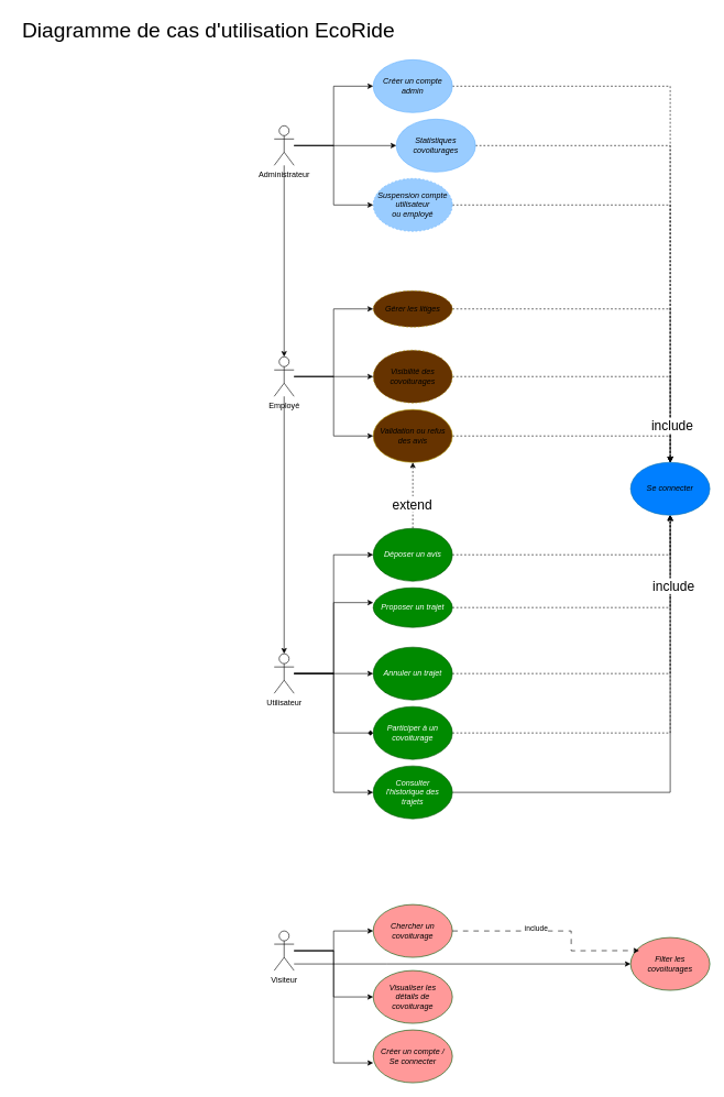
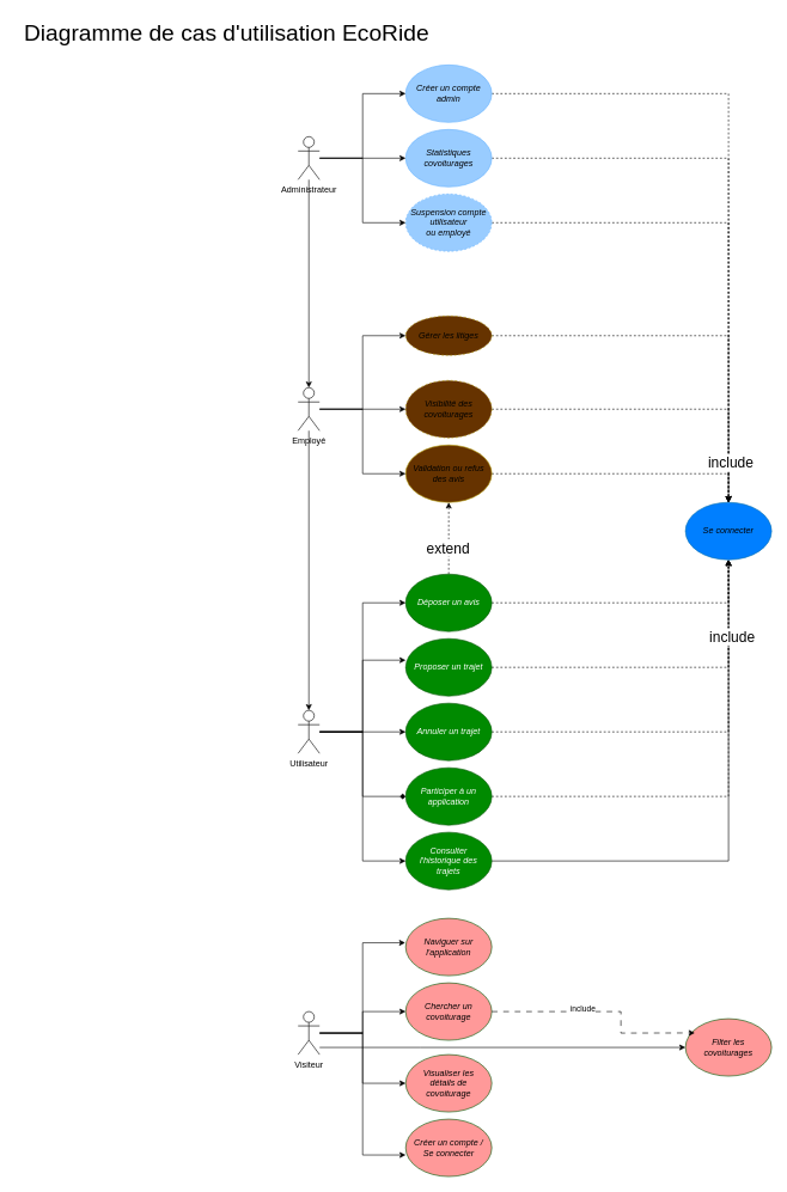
  <mxCell id="0" />
  <mxCell id="1" parent="0" />
  <mxCell id="2" style="edgeStyle=orthogonalEdgeStyle;rounded=0;orthogonalLoop=1;jettySize=auto;html=1;entryX=0.5;entryY=0;entryDx=0;entryDy=0;dashed=1;" parent="1" source="3" target="28" edge="1"><mxGeometry relative="1" as="geometry" /></mxCell>
  <mxCell id="3" value="&lt;font color=&quot;#000000&quot;&gt;Créer un compte admin&lt;/font&gt;" style="ellipse;whiteSpace=wrap;html=1;fillColor=#99CCFF;strokeColor=#66B2FF;fontColor=#ffffff;fontStyle=2" parent="1" vertex="1"><mxGeometry x="565" y="90" width="120" height="80" as="geometry" /></mxCell>
  <mxCell id="4" style="edgeStyle=orthogonalEdgeStyle;rounded=0;orthogonalLoop=1;jettySize=auto;html=1;entryX=0.5;entryY=0;entryDx=0;entryDy=0;dashed=1;" parent="1" source="5" target="28" edge="1"><mxGeometry relative="1" as="geometry" /></mxCell>
- <mxCell id="5" value="&lt;font color=&quot;#000000&quot;&gt;Statistiques covoiturages&lt;/font&gt;" style="ellipse;whiteSpace=wrap;html=1;fillColor=#99CCFF;strokeColor=#66B2FF;fontColor=#ffffff;fontStyle=2" parent="1" vertex="1"><mxGeometry x="600" y="180" width="120" height="80" as="geometry" /></mxCell>
+ <mxCell id="5" value="&lt;font color=&quot;#000000&quot;&gt;Statistiques covoiturages&lt;/font&gt;" style="ellipse;whiteSpace=wrap;html=1;fillColor=#99CCFF;strokeColor=#66B2FF;fontColor=#ffffff;fontStyle=2" parent="1" vertex="1"><mxGeometry x="565" y="180" width="120" height="80" as="geometry" /></mxCell>
  <mxCell id="6" style="edgeStyle=orthogonalEdgeStyle;rounded=0;orthogonalLoop=1;jettySize=auto;html=1;entryX=0.5;entryY=0;entryDx=0;entryDy=0;dashed=1;" parent="1" source="7" target="28" edge="1"><mxGeometry relative="1" as="geometry" /></mxCell>
  <mxCell id="7" value="&lt;font color=&quot;#000000&quot;&gt;Suspension compte utilisateur&lt;/font&gt;&lt;div&gt;&lt;font color=&quot;#000000&quot;&gt;ou employé&lt;/font&gt;&lt;/div&gt;" style="ellipse;whiteSpace=wrap;html=1;fillColor=#99CCFF;strokeColor=#66B2FF;fontColor=#ffffff;fontStyle=2;dashed=1;" parent="1" vertex="1"><mxGeometry x="565" y="270" width="120" height="80" as="geometry" /></mxCell>
  <mxCell id="8" style="edgeStyle=orthogonalEdgeStyle;rounded=0;orthogonalLoop=1;jettySize=auto;html=1;dashed=1;entryX=0.5;entryY=0;entryDx=0;entryDy=0;" parent="1" source="9" target="28" edge="1"><mxGeometry relative="1" as="geometry"><mxPoint x="1245" y="680" as="targetPoint" /></mxGeometry></mxCell>
  <mxCell id="9" value="Gérer les litiges" style="ellipse;whiteSpace=wrap;html=1;fillColor=#663300;strokeColor=#B09500;fontColor=#000000;fontStyle=2;dashed=1;" parent="1" vertex="1"><mxGeometry x="565" y="440" width="120" height="55" as="geometry" /></mxCell>
  <mxCell id="10" style="edgeStyle=orthogonalEdgeStyle;rounded=0;orthogonalLoop=1;jettySize=auto;html=1;entryX=0.5;entryY=0;entryDx=0;entryDy=0;dashed=1;" parent="1" source="12" target="28" edge="1"><mxGeometry relative="1" as="geometry" /></mxCell>
  <mxCell id="11" value="&lt;font style=&quot;font-size: 20px;&quot;&gt;include&lt;/font&gt;" style="edgeLabel;html=1;align=center;verticalAlign=middle;resizable=0;points=[];" parent="10" vertex="1" connectable="0"><mxGeometry x="0.756" y="2" relative="1" as="geometry"><mxPoint y="-1" as="offset" /></mxGeometry></mxCell>
  <mxCell id="12" value="&lt;div&gt;Visibilité des&lt;/div&gt;&lt;div&gt;covoiturages&lt;/div&gt;" style="ellipse;whiteSpace=wrap;html=1;fillColor=#663300;strokeColor=#B09500;fontColor=#000000;fontStyle=2;dashed=1;" parent="1" vertex="1"><mxGeometry x="565" y="530" width="120" height="80" as="geometry" /></mxCell>
  <mxCell id="13" style="edgeStyle=orthogonalEdgeStyle;rounded=0;orthogonalLoop=1;jettySize=auto;html=1;entryX=0.5;entryY=0;entryDx=0;entryDy=0;dashed=1;" parent="1" source="14" target="28" edge="1"><mxGeometry relative="1" as="geometry" /></mxCell>
  <mxCell id="14" value="&lt;div&gt;Validation ou refus&lt;/div&gt;&lt;div&gt;des avis&lt;/div&gt;" style="ellipse;whiteSpace=wrap;html=1;fillColor=#663300;strokeColor=#B09500;fontColor=#000000;fontStyle=2" parent="1" vertex="1"><mxGeometry x="565" y="620" width="120" height="80" as="geometry" /></mxCell>
  <mxCell id="15" style="edgeStyle=orthogonalEdgeStyle;rounded=0;orthogonalLoop=1;jettySize=auto;html=1;entryX=0.5;entryY=1;entryDx=0;entryDy=0;dashed=1;" parent="1" source="18" target="28" edge="1"><mxGeometry relative="1" as="geometry" /></mxCell>
  <mxCell id="16" style="edgeStyle=orthogonalEdgeStyle;rounded=0;orthogonalLoop=1;jettySize=auto;html=1;dashed=1;" parent="1" source="18" target="14" edge="1"><mxGeometry relative="1" as="geometry" /></mxCell>
  <mxCell id="17" value="&lt;font style=&quot;font-size: 20px;&quot;&gt;extend&lt;/font&gt;" style="edgeLabel;html=1;align=center;verticalAlign=middle;resizable=0;points=[];" parent="16" vertex="1" connectable="0"><mxGeometry x="-0.239" y="2" relative="1" as="geometry"><mxPoint as="offset" /></mxGeometry></mxCell>
  <mxCell id="18" value="Déposer un avis" style="ellipse;whiteSpace=wrap;html=1;fillColor=#008a00;strokeColor=#005700;fontColor=#ffffff;fontStyle=2" parent="1" vertex="1"><mxGeometry x="565" y="800" width="120" height="80" as="geometry" /></mxCell>
  <mxCell id="19" style="edgeStyle=orthogonalEdgeStyle;rounded=0;orthogonalLoop=1;jettySize=auto;html=1;entryX=0.5;entryY=1;entryDx=0;entryDy=0;dashed=1;" parent="1" source="20" target="28" edge="1"><mxGeometry relative="1" as="geometry" /></mxCell>
- <mxCell id="20" value="Proposer un trajet" style="ellipse;whiteSpace=wrap;html=1;fillColor=#008a00;strokeColor=#005700;fontColor=#ffffff;fontStyle=2" parent="1" vertex="1"><mxGeometry x="565" y="890" width="120" height="60" as="geometry" /></mxCell>
+ <mxCell id="20" value="Proposer un trajet" style="ellipse;whiteSpace=wrap;html=1;fillColor=#008a00;strokeColor=#005700;fontColor=#ffffff;fontStyle=2" parent="1" vertex="1"><mxGeometry x="565" y="890" width="120" height="80" as="geometry" /></mxCell>
  <mxCell id="21" style="edgeStyle=orthogonalEdgeStyle;rounded=0;orthogonalLoop=1;jettySize=auto;html=1;entryX=0.5;entryY=1;entryDx=0;entryDy=0;dashed=1;" parent="1" source="22" target="28" edge="1"><mxGeometry relative="1" as="geometry" /></mxCell>
  <mxCell id="22" value="Annuler un trajet" style="ellipse;whiteSpace=wrap;html=1;fillColor=#008a00;strokeColor=#005700;fontColor=#ffffff;fontStyle=2" parent="1" vertex="1"><mxGeometry x="565" y="980" width="120" height="80" as="geometry" /></mxCell>
  <mxCell id="23" style="edgeStyle=orthogonalEdgeStyle;rounded=0;orthogonalLoop=1;jettySize=auto;html=1;entryX=0.5;entryY=1;entryDx=0;entryDy=0;dashed=1;" parent="1" source="24" target="28" edge="1"><mxGeometry relative="1" as="geometry" /></mxCell>
- <mxCell id="24" value="&lt;div&gt;Participer à un&lt;/div&gt;&lt;div&gt;covoiturage&lt;/div&gt;" style="ellipse;whiteSpace=wrap;html=1;fillColor=#008a00;strokeColor=#005700;fontColor=#ffffff;fontStyle=2" parent="1" vertex="1"><mxGeometry x="565" y="1070" width="120" height="80" as="geometry" /></mxCell>
+ <mxCell id="24" value="&lt;div&gt;Participer à un&lt;/div&gt;&lt;div&gt;application&lt;/div&gt;" style="ellipse;whiteSpace=wrap;html=1;fillColor=#008a00;strokeColor=#005700;fontColor=#ffffff;fontStyle=2" parent="1" vertex="1"><mxGeometry x="565" y="1070" width="120" height="80" as="geometry" /></mxCell>
  <mxCell id="25" style="edgeStyle=orthogonalEdgeStyle;rounded=0;orthogonalLoop=1;jettySize=auto;html=1;entryX=0.5;entryY=1;entryDx=0;entryDy=0;" parent="1" source="27" target="28" edge="1"><mxGeometry relative="1" as="geometry" /></mxCell>
  <mxCell id="26" value="&lt;font style=&quot;font-size: 20px;&quot;&gt;include&lt;/font&gt;" style="edgeLabel;html=1;align=center;verticalAlign=middle;resizable=0;points=[];" parent="25" vertex="1" connectable="0"><mxGeometry x="0.716" y="-4" relative="1" as="geometry"><mxPoint as="offset" /></mxGeometry></mxCell>
  <mxCell id="27" value="&lt;div&gt;Consulter&lt;/div&gt;&lt;div&gt;l'historique des&lt;/div&gt;&lt;div&gt;trajets&lt;/div&gt;" style="ellipse;whiteSpace=wrap;html=1;fillColor=#008a00;strokeColor=#005700;fontColor=#ffffff;fontStyle=2" parent="1" vertex="1"><mxGeometry x="565" y="1160" width="120" height="80" as="geometry" /></mxCell>
  <mxCell id="28" value="&lt;div&gt;&lt;font color=&quot;#000000&quot;&gt;Se connecter&lt;/font&gt;&lt;/div&gt;" style="ellipse;whiteSpace=wrap;html=1;fillColor=#007FFF;strokeColor=#006EAF;fontColor=#ffffff;fontStyle=2" parent="1" vertex="1"><mxGeometry x="955" y="700" width="120" height="80" as="geometry" /></mxCell>
  <mxCell id="29" style="edgeStyle=orthogonalEdgeStyle;rounded=0;orthogonalLoop=1;jettySize=auto;html=1;entryX=0;entryY=0.5;entryDx=0;entryDy=0;" parent="1" source="33" target="5" edge="1"><mxGeometry relative="1" as="geometry" /></mxCell>
  <mxCell id="30" style="edgeStyle=orthogonalEdgeStyle;rounded=0;orthogonalLoop=1;jettySize=auto;html=1;entryX=0;entryY=0.5;entryDx=0;entryDy=0;" parent="1" source="33" target="3" edge="1"><mxGeometry relative="1" as="geometry" /></mxCell>
  <mxCell id="31" style="edgeStyle=orthogonalEdgeStyle;rounded=0;orthogonalLoop=1;jettySize=auto;html=1;entryX=0;entryY=0.5;entryDx=0;entryDy=0;" parent="1" source="33" target="7" edge="1"><mxGeometry relative="1" as="geometry" /></mxCell>
  <mxCell id="32" value="" style="edgeStyle=orthogonalEdgeStyle;rounded=0;orthogonalLoop=1;jettySize=auto;html=1;entryX=0.5;entryY=0;entryDx=0;entryDy=0;entryPerimeter=0;" parent="1" source="33" target="44" edge="1"><mxGeometry relative="1" as="geometry"><mxPoint x="430" y="520" as="targetPoint" /></mxGeometry></mxCell>
  <mxCell id="33" value="Administrateur" style="shape=umlActor;verticalLabelPosition=bottom;verticalAlign=top;html=1;outlineConnect=0;" parent="1" vertex="1"><mxGeometry x="415" y="190" width="30" height="60" as="geometry" /></mxCell>
  <mxCell id="34" style="edgeStyle=orthogonalEdgeStyle;rounded=0;orthogonalLoop=1;jettySize=auto;html=1;entryX=0;entryY=0.5;entryDx=0;entryDy=0;" parent="1" source="38" target="18" edge="1"><mxGeometry relative="1" as="geometry" /></mxCell>
  <mxCell id="35" style="edgeStyle=orthogonalEdgeStyle;rounded=0;orthogonalLoop=1;jettySize=auto;html=1;entryX=0;entryY=0.5;entryDx=0;entryDy=0;" parent="1" source="38" target="22" edge="1"><mxGeometry relative="1" as="geometry" /></mxCell>
  <mxCell id="36" style="edgeStyle=orthogonalEdgeStyle;rounded=0;orthogonalLoop=1;jettySize=auto;html=1;entryX=0;entryY=0.5;entryDx=0;entryDy=0;endArrow=diamond;" parent="1" source="38" target="24" edge="1"><mxGeometry relative="1" as="geometry" /></mxCell>
  <mxCell id="37" style="edgeStyle=orthogonalEdgeStyle;rounded=0;orthogonalLoop=1;jettySize=auto;html=1;entryX=0;entryY=0.5;entryDx=0;entryDy=0;" parent="1" source="38" target="27" edge="1"><mxGeometry relative="1" as="geometry" /></mxCell>
  <mxCell id="38" value="Utilisateur" style="shape=umlActor;verticalLabelPosition=bottom;verticalAlign=top;html=1;outlineConnect=0;" parent="1" vertex="1"><mxGeometry x="415" y="990" width="30" height="60" as="geometry" /></mxCell>
  <mxCell id="39" style="edgeStyle=orthogonalEdgeStyle;rounded=0;orthogonalLoop=1;jettySize=auto;html=1;entryX=0;entryY=0.375;entryDx=0;entryDy=0;entryPerimeter=0;" parent="1" source="38" target="20" edge="1"><mxGeometry relative="1" as="geometry" /></mxCell>
  <mxCell id="40" style="edgeStyle=orthogonalEdgeStyle;rounded=0;orthogonalLoop=1;jettySize=auto;html=1;" parent="1" source="44" target="38" edge="1"><mxGeometry relative="1" as="geometry"><mxPoint x="430" y="980" as="targetPoint" /></mxGeometry></mxCell>
  <mxCell id="41" style="edgeStyle=orthogonalEdgeStyle;rounded=0;orthogonalLoop=1;jettySize=auto;html=1;entryX=0;entryY=0.5;entryDx=0;entryDy=0;" parent="1" source="44" target="9" edge="1"><mxGeometry relative="1" as="geometry" /></mxCell>
  <mxCell id="42" style="edgeStyle=orthogonalEdgeStyle;rounded=0;orthogonalLoop=1;jettySize=auto;html=1;entryX=0;entryY=0.5;entryDx=0;entryDy=0;" parent="1" source="44" target="12" edge="1"><mxGeometry relative="1" as="geometry" /></mxCell>
  <mxCell id="43" style="edgeStyle=orthogonalEdgeStyle;rounded=0;orthogonalLoop=1;jettySize=auto;html=1;entryX=0;entryY=0.5;entryDx=0;entryDy=0;" parent="1" source="44" target="14" edge="1"><mxGeometry relative="1" as="geometry" /></mxCell>
  <mxCell id="44" value="Employé" style="shape=umlActor;verticalLabelPosition=bottom;verticalAlign=top;html=1;outlineConnect=0;" parent="1" vertex="1"><mxGeometry x="415" y="540" width="30" height="60" as="geometry" /></mxCell>
  <mxCell id="45" style="edgeStyle=orthogonalEdgeStyle;rounded=0;orthogonalLoop=1;jettySize=auto;html=1;entryX=0;entryY=0.5;entryDx=0;entryDy=0;" parent="1" source="48" target="50" edge="1"><mxGeometry relative="1" as="geometry" /></mxCell>
  <mxCell id="46" style="edgeStyle=orthogonalEdgeStyle;rounded=0;orthogonalLoop=1;jettySize=auto;html=1;entryX=0;entryY=0.5;entryDx=0;entryDy=0;" parent="1" source="48" target="51" edge="1"><mxGeometry relative="1" as="geometry" /></mxCell>
  <mxCell id="47" style="edgeStyle=orthogonalEdgeStyle;rounded=0;orthogonalLoop=1;jettySize=auto;html=1;entryX=0;entryY=0.5;entryDx=0;entryDy=0;" parent="1" source="48" target="53" edge="1"><mxGeometry relative="1" as="geometry"><Array as="points"><mxPoint x="585" y="1460" /><mxPoint x="585" y="1460" /></Array></mxGeometry></mxCell>
  <mxCell id="48" value="Visiteur" style="shape=umlActor;verticalLabelPosition=bottom;verticalAlign=top;html=1;outlineConnect=0;" parent="1" vertex="1"><mxGeometry x="415" y="1410" width="30" height="60" as="geometry" /></mxCell>
+ <mxCell id="49" value="&lt;div&gt;Naviguer sur&lt;/div&gt;&lt;div&gt;l'application&lt;/div&gt;" style="ellipse;whiteSpace=wrap;html=1;fillColor=#FF9999;strokeColor=#005700;fontColor=#000000;fontStyle=2" parent="1" vertex="1"><mxGeometry x="565" y="1280" width="120" height="80" as="geometry" /></mxCell>
  <mxCell id="50" value="&lt;div&gt;Chercher un&lt;/div&gt;&lt;div&gt;covoiturage&lt;/div&gt;" style="ellipse;whiteSpace=wrap;html=1;fillColor=#FF9999;strokeColor=#005700;fontColor=#000000;fontStyle=2" parent="1" vertex="1"><mxGeometry x="565" y="1370" width="120" height="80" as="geometry" /></mxCell>
  <mxCell id="51" value="&lt;div&gt;Visualiser les&lt;/div&gt;&lt;div&gt;détails de&lt;/div&gt;&lt;div&gt;covoiturage&lt;/div&gt;" style="ellipse;whiteSpace=wrap;html=1;fillColor=#FF9999;strokeColor=#005700;fontColor=#000000;fontStyle=2" parent="1" vertex="1"><mxGeometry x="565" y="1470" width="120" height="80" as="geometry" /></mxCell>
  <mxCell id="52" value="&lt;div&gt;Créer un compte /&lt;/div&gt;&lt;div&gt;Se connecter&lt;/div&gt;" style="ellipse;whiteSpace=wrap;html=1;fillColor=#FF9999;strokeColor=#005700;fontColor=#000000;fontStyle=2" parent="1" vertex="1"><mxGeometry x="565" y="1560" width="120" height="80" as="geometry" /></mxCell>
  <mxCell id="53" value="&lt;div&gt;Filter les&lt;/div&gt;&lt;div&gt;covoiturages&lt;/div&gt;" style="ellipse;whiteSpace=wrap;html=1;fillColor=#FF9999;strokeColor=#005700;fontColor=#000000;fontStyle=2" parent="1" vertex="1"><mxGeometry x="955" y="1420" width="120" height="80" as="geometry" /></mxCell>
+ <mxCell id="54" style="edgeStyle=orthogonalEdgeStyle;rounded=0;orthogonalLoop=1;jettySize=auto;html=1;entryX=-0.005;entryY=0.426;entryDx=0;entryDy=0;entryPerimeter=0;" parent="1" source="48" target="49" edge="1"><mxGeometry relative="1" as="geometry" /></mxCell>
  <mxCell id="55" style="edgeStyle=orthogonalEdgeStyle;rounded=0;orthogonalLoop=1;jettySize=auto;html=1;entryX=0;entryY=0.625;entryDx=0;entryDy=0;entryPerimeter=0;" parent="1" source="48" target="52" edge="1"><mxGeometry relative="1" as="geometry" /></mxCell>
  <mxCell id="56" value="" style="endArrow=classic;html=1;rounded=0;exitX=1;exitY=0.5;exitDx=0;exitDy=0;dashed=1;dashPattern=8 8;entryX=0.108;entryY=0.247;entryDx=0;entryDy=0;entryPerimeter=0;" parent="1" source="50" target="53" edge="1"><mxGeometry width="50" height="50" relative="1" as="geometry"><mxPoint x="835" y="1460" as="sourcePoint" /><mxPoint x="905" y="1410" as="targetPoint" /><Array as="points"><mxPoint x="865" y="1410" /><mxPoint x="865" y="1440" /></Array></mxGeometry></mxCell>
  <mxCell id="57" value="include" style="edgeLabel;html=1;align=center;verticalAlign=middle;resizable=0;points=[];" parent="56" vertex="1" connectable="0"><mxGeometry x="0.312" y="1" relative="1" as="geometry"><mxPoint x="-55" y="-29" as="offset" /></mxGeometry></mxCell>
  <mxCell id="58" value="&lt;font style=&quot;font-size: 32px;&quot;&gt;Diagramme de cas d'utilisation EcoRide&lt;/font&gt;" style="text;html=1;align=center;verticalAlign=middle;resizable=0;points=[];autosize=1;strokeColor=none;fillColor=none;" vertex="1" parent="1"><mxGeometry x="20" y="20" width="590" height="50" as="geometry" /></mxCell>
